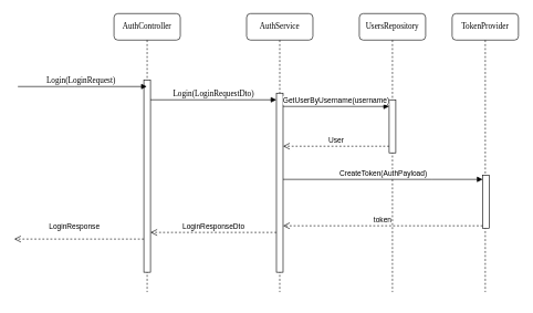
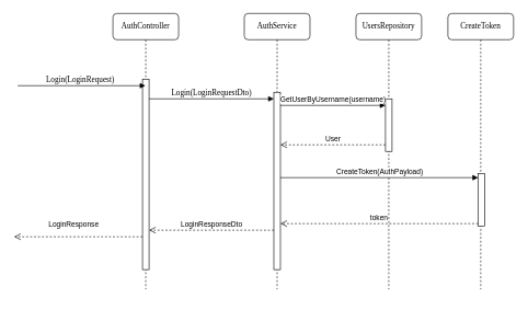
  <mxCell id="0" />
  <mxCell id="1" parent="0" />
  <mxCell id="2" value="AuthController" style="shape=umlLifeline;perimeter=lifelinePerimeter;whiteSpace=wrap;html=1;container=1;collapsible=0;recursiveResize=0;outlineConnect=0;rounded=1;shadow=0;comic=0;labelBackgroundColor=none;strokeWidth=1;fontFamily=Verdana;fontSize=12;align=center;" parent="1" vertex="1"><mxGeometry x="171" y="20" width="100" height="420" as="geometry" /></mxCell>
  <mxCell id="3" value="" style="html=1;points=[];perimeter=orthogonalPerimeter;rounded=0;shadow=0;comic=0;labelBackgroundColor=none;strokeWidth=1;fontFamily=Verdana;fontSize=12;align=center;" parent="2" vertex="1"><mxGeometry x="45" y="100" width="10" height="290" as="geometry" /></mxCell>
  <mxCell id="4" value="AuthService" style="shape=umlLifeline;perimeter=lifelinePerimeter;whiteSpace=wrap;html=1;container=1;collapsible=0;recursiveResize=0;outlineConnect=0;rounded=1;shadow=0;comic=0;labelBackgroundColor=none;strokeWidth=1;fontFamily=Verdana;fontSize=12;align=center;" parent="1" vertex="1"><mxGeometry x="371" y="20" width="100" height="420" as="geometry" /></mxCell>
  <mxCell id="5" value="" style="html=1;points=[];perimeter=orthogonalPerimeter;rounded=0;shadow=0;comic=0;labelBackgroundColor=none;strokeWidth=1;fontFamily=Verdana;fontSize=12;align=center;" parent="4" vertex="1"><mxGeometry x="45" y="120" width="10" height="270" as="geometry" /></mxCell>
  <mxCell id="6" value="UsersRepository" style="shape=umlLifeline;perimeter=lifelinePerimeter;whiteSpace=wrap;html=1;container=1;collapsible=0;recursiveResize=0;outlineConnect=0;rounded=1;shadow=0;comic=0;labelBackgroundColor=none;strokeWidth=1;fontFamily=Verdana;fontSize=12;align=center;" parent="1" vertex="1"><mxGeometry x="541" y="20" width="100" height="420" as="geometry" /></mxCell>
  <mxCell id="7" value="" style="html=1;points=[];perimeter=orthogonalPerimeter;" parent="6" vertex="1"><mxGeometry x="45" y="130" width="10" height="80" as="geometry" /></mxCell>
  <mxCell id="8" value="Login(LoginRequest)" style="html=1;verticalAlign=bottom;endArrow=block;labelBackgroundColor=none;fontFamily=Verdana;fontSize=12;edgeStyle=elbowEdgeStyle;elbow=vertical;" parent="1" target="2" edge="1"><mxGeometry x="-0.023" relative="1" as="geometry"><mxPoint x="26" y="130" as="sourcePoint" /><Array as="points"><mxPoint x="111" y="130" /><mxPoint x="51" y="290" /><mxPoint x="171" y="450" /><mxPoint x="171" y="280" /><mxPoint x="171" y="290" /></Array><mxPoint as="offset" /></mxGeometry></mxCell>
  <mxCell id="9" value="Login(LoginRequestDto)" style="html=1;verticalAlign=bottom;endArrow=block;labelBackgroundColor=none;fontFamily=Verdana;fontSize=12;edgeStyle=elbowEdgeStyle;elbow=vertical;" parent="1" source="3" target="5" edge="1"><mxGeometry relative="1" as="geometry"><mxPoint x="241" y="140" as="sourcePoint" /><Array as="points"><mxPoint x="341" y="150" /></Array></mxGeometry></mxCell>
- <mxCell id="10" value="TokenProvider" style="shape=umlLifeline;perimeter=lifelinePerimeter;whiteSpace=wrap;html=1;container=1;collapsible=0;recursiveResize=0;outlineConnect=0;rounded=1;shadow=0;comic=0;labelBackgroundColor=none;strokeWidth=1;fontFamily=Verdana;fontSize=12;align=center;" parent="1" vertex="1"><mxGeometry x="681" y="20" width="100" height="420" as="geometry" /></mxCell>
+ <mxCell id="10" value="CreateToken" style="shape=umlLifeline;perimeter=lifelinePerimeter;whiteSpace=wrap;html=1;container=1;collapsible=0;recursiveResize=0;outlineConnect=0;rounded=1;shadow=0;comic=0;labelBackgroundColor=none;strokeWidth=1;fontFamily=Verdana;fontSize=12;align=center;" parent="1" vertex="1"><mxGeometry x="681" y="20" width="100" height="420" as="geometry" /></mxCell>
  <mxCell id="11" value="" style="html=1;points=[];perimeter=orthogonalPerimeter;" parent="10" vertex="1"><mxGeometry x="46" y="244" width="10" height="80" as="geometry" /></mxCell>
  <mxCell id="12" value="GetUserByUsername(username)" style="html=1;verticalAlign=bottom;endArrow=block;rounded=0;" parent="1" source="5" target="7" edge="1"><mxGeometry relative="1" as="geometry"><mxPoint x="431" y="150" as="sourcePoint" /><Array as="points"><mxPoint x="511" y="160" /></Array></mxGeometry></mxCell>
  <mxCell id="13" value="User" style="html=1;verticalAlign=bottom;endArrow=open;dashed=1;endSize=8;rounded=0;" parent="1" source="7" target="5" edge="1"><mxGeometry relative="1" as="geometry"><mxPoint x="431" y="226" as="targetPoint" /><Array as="points"><mxPoint x="521" y="220" /></Array></mxGeometry></mxCell>
  <mxCell id="14" value="CreateToken(AuthPayload)" style="html=1;verticalAlign=bottom;endArrow=block;rounded=0;" parent="1" source="5" target="11" edge="1"><mxGeometry relative="1" as="geometry"><mxPoint x="441" y="246" as="sourcePoint" /><Array as="points"><mxPoint x="651" y="270" /></Array></mxGeometry></mxCell>
  <mxCell id="15" value="token" style="html=1;verticalAlign=bottom;endArrow=open;dashed=1;endSize=8;rounded=0;" parent="1" source="11" target="5" edge="1"><mxGeometry relative="1" as="geometry"><mxPoint x="657" y="322" as="targetPoint" /><Array as="points"><mxPoint x="621" y="340" /></Array></mxGeometry></mxCell>
  <mxCell id="16" value="LoginResponseDto" style="html=1;verticalAlign=bottom;endArrow=open;dashed=1;endSize=8;rounded=0;" parent="1" source="5" target="3" edge="1"><mxGeometry relative="1" as="geometry"><mxPoint x="261" y="290" as="sourcePoint" /><mxPoint x="181" y="290" as="targetPoint" /><Array as="points"><mxPoint x="321" y="350" /></Array></mxGeometry></mxCell>
  <mxCell id="17" value="LoginResponse" style="html=1;verticalAlign=bottom;endArrow=open;dashed=1;endSize=8;rounded=0;" parent="1" source="3" edge="1"><mxGeometry x="0.077" y="-10" relative="1" as="geometry"><mxPoint x="261" y="290" as="sourcePoint" /><mxPoint x="20.5" y="360" as="targetPoint" /><Array as="points"><mxPoint x="151" y="360" /></Array><mxPoint as="offset" /></mxGeometry></mxCell>
